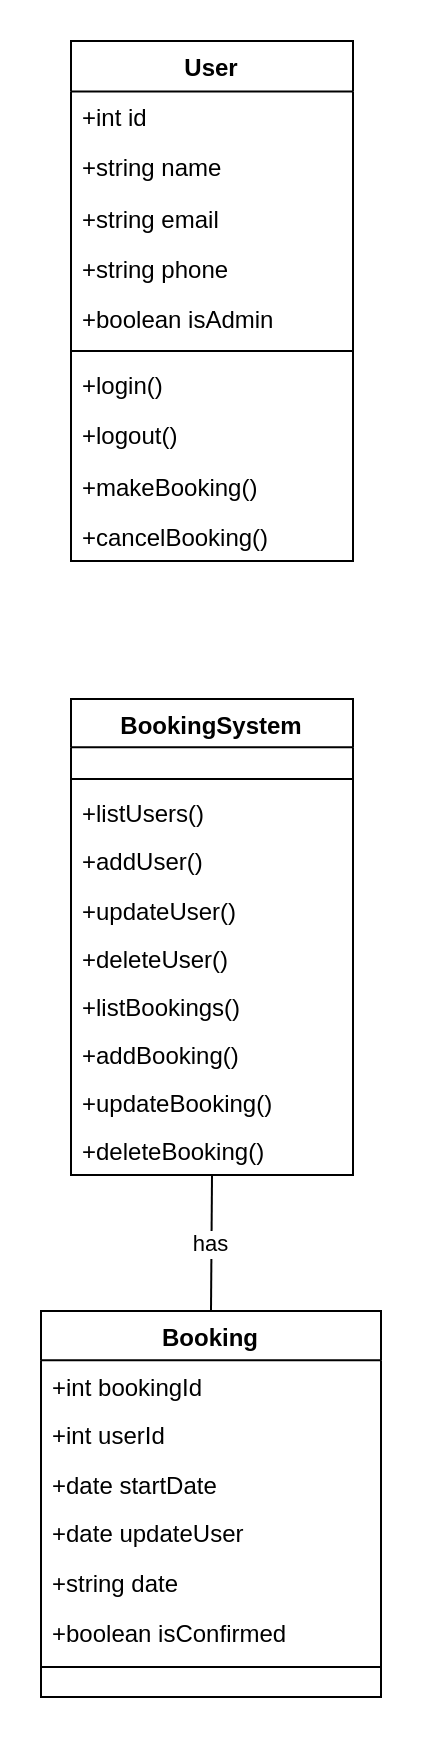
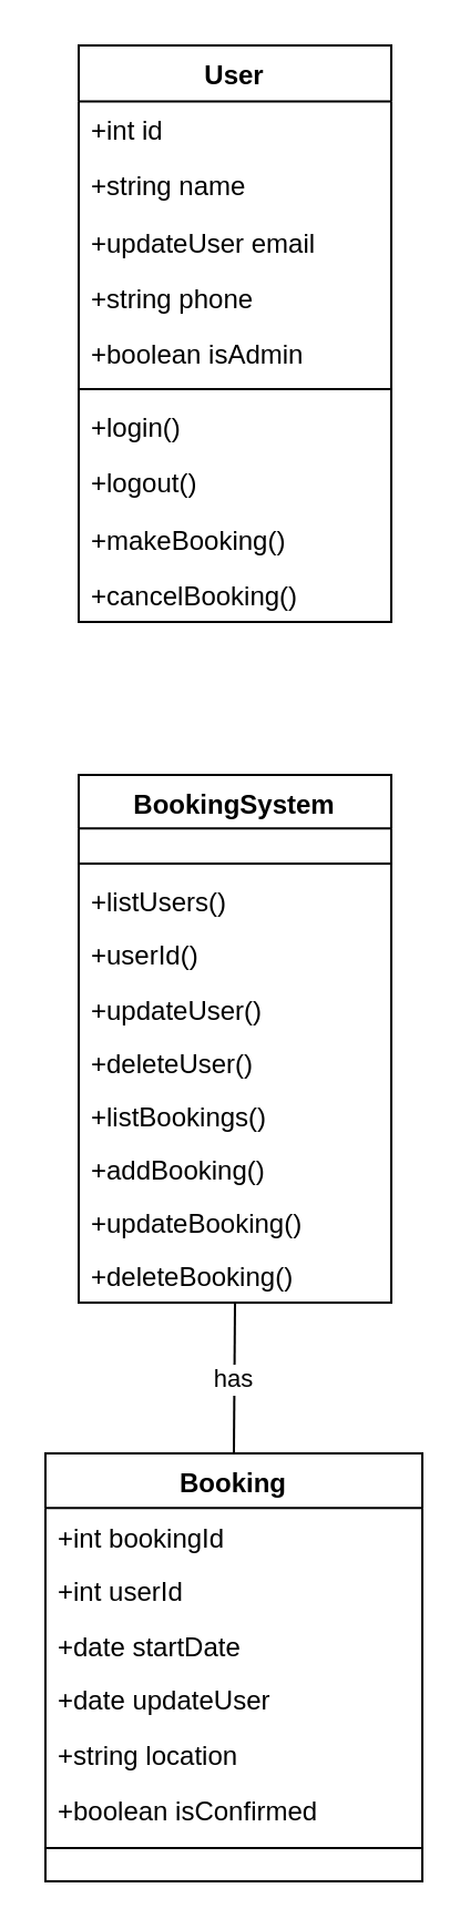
  <mxCell id="0" />
  <mxCell id="1" parent="0" />
  <mxCell id="2" value="User" style="swimlane;fontStyle=1;align=center;verticalAlign=top;childLayout=stackLayout;horizontal=1;startSize=25.2;horizontalStack=0;resizeParent=1;resizeParentMax=0;resizeLast=0;collapsible=0;marginBottom=0;" vertex="1" parent="1"><mxGeometry x="35" y="20" width="141" height="260" as="geometry" /></mxCell>
  <mxCell id="3" value="+int id" style="text;strokeColor=none;fillColor=none;align=left;verticalAlign=top;spacingLeft=4;spacingRight=4;overflow=hidden;rotatable=0;points=[[0,0.5],[1,0.5]];portConstraint=eastwest;" vertex="1" parent="2"><mxGeometry y="25" width="141" height="25" as="geometry" /></mxCell>
  <mxCell id="4" value="+string name" style="text;strokeColor=none;fillColor=none;align=left;verticalAlign=top;spacingLeft=4;spacingRight=4;overflow=hidden;rotatable=0;points=[[0,0.5],[1,0.5]];portConstraint=eastwest;" vertex="1" parent="2"><mxGeometry y="50" width="141" height="25" as="geometry" /></mxCell>
- <mxCell id="5" value="+string email" style="text;strokeColor=none;fillColor=none;align=left;verticalAlign=top;spacingLeft=4;spacingRight=4;overflow=hidden;rotatable=0;points=[[0,0.5],[1,0.5]];portConstraint=eastwest;" vertex="1" parent="2"><mxGeometry y="76" width="141" height="25" as="geometry" /></mxCell>
+ <mxCell id="5" value="+updateUser email" style="text;strokeColor=none;fillColor=none;align=left;verticalAlign=top;spacingLeft=4;spacingRight=4;overflow=hidden;rotatable=0;points=[[0,0.5],[1,0.5]];portConstraint=eastwest;" vertex="1" parent="2"><mxGeometry y="76" width="141" height="25" as="geometry" /></mxCell>
  <mxCell id="6" value="+string phone" style="text;strokeColor=none;fillColor=none;align=left;verticalAlign=top;spacingLeft=4;spacingRight=4;overflow=hidden;rotatable=0;points=[[0,0.5],[1,0.5]];portConstraint=eastwest;" vertex="1" parent="2"><mxGeometry y="101" width="141" height="25" as="geometry" /></mxCell>
  <mxCell id="7" value="+boolean isAdmin" style="text;strokeColor=none;fillColor=none;align=left;verticalAlign=top;spacingLeft=4;spacingRight=4;overflow=hidden;rotatable=0;points=[[0,0.5],[1,0.5]];portConstraint=eastwest;" vertex="1" parent="2"><mxGeometry y="126" width="141" height="25" as="geometry" /></mxCell>
  <mxCell id="8" style="line;strokeWidth=1;fillColor=none;align=left;verticalAlign=middle;spacingTop=-1;spacingLeft=3;spacingRight=3;rotatable=0;labelPosition=right;points=[];portConstraint=eastwest;strokeColor=inherit;" vertex="1" parent="2"><mxGeometry y="151" width="141" height="8" as="geometry" /></mxCell>
  <mxCell id="9" value="+login()" style="text;strokeColor=none;fillColor=none;align=left;verticalAlign=top;spacingLeft=4;spacingRight=4;overflow=hidden;rotatable=0;points=[[0,0.5],[1,0.5]];portConstraint=eastwest;" vertex="1" parent="2"><mxGeometry y="159" width="141" height="25" as="geometry" /></mxCell>
  <mxCell id="10" value="+logout()" style="text;strokeColor=none;fillColor=none;align=left;verticalAlign=top;spacingLeft=4;spacingRight=4;overflow=hidden;rotatable=0;points=[[0,0.5],[1,0.5]];portConstraint=eastwest;" vertex="1" parent="2"><mxGeometry y="184" width="141" height="25" as="geometry" /></mxCell>
  <mxCell id="11" value="+makeBooking()" style="text;strokeColor=none;fillColor=none;align=left;verticalAlign=top;spacingLeft=4;spacingRight=4;overflow=hidden;rotatable=0;points=[[0,0.5],[1,0.5]];portConstraint=eastwest;" vertex="1" parent="2"><mxGeometry y="210" width="141" height="25" as="geometry" /></mxCell>
  <mxCell id="12" value="+cancelBooking()" style="text;strokeColor=none;fillColor=none;align=left;verticalAlign=top;spacingLeft=4;spacingRight=4;overflow=hidden;rotatable=0;points=[[0,0.5],[1,0.5]];portConstraint=eastwest;" vertex="1" parent="2"><mxGeometry y="235" width="141" height="25" as="geometry" /></mxCell>
  <mxCell id="13" value="BookingSystem" style="swimlane;fontStyle=1;align=center;verticalAlign=top;childLayout=stackLayout;horizontal=1;startSize=24.158;horizontalStack=0;resizeParent=1;resizeParentMax=0;resizeLast=0;collapsible=0;marginBottom=0;" vertex="1" parent="1"><mxGeometry x="35" y="349" width="141" height="238" as="geometry" /></mxCell>
  <mxCell id="14" style="line;strokeWidth=1;fillColor=none;align=left;verticalAlign=middle;spacingTop=-1;spacingLeft=3;spacingRight=3;rotatable=0;labelPosition=right;points=[];portConstraint=eastwest;strokeColor=inherit;" vertex="1" parent="13"><mxGeometry y="36" width="141" height="8" as="geometry" /></mxCell>
  <mxCell id="15" value="+listUsers()" style="text;strokeColor=none;fillColor=none;align=left;verticalAlign=top;spacingLeft=4;spacingRight=4;overflow=hidden;rotatable=0;points=[[0,0.5],[1,0.5]];portConstraint=eastwest;" vertex="1" parent="13"><mxGeometry y="44" width="141" height="24" as="geometry" /></mxCell>
- <mxCell id="16" value="+addUser()" style="text;strokeColor=none;fillColor=none;align=left;verticalAlign=top;spacingLeft=4;spacingRight=4;overflow=hidden;rotatable=0;points=[[0,0.5],[1,0.5]];portConstraint=eastwest;" vertex="1" parent="13"><mxGeometry y="68" width="141" height="24" as="geometry" /></mxCell>
+ <mxCell id="16" value="+userId()" style="text;strokeColor=none;fillColor=none;align=left;verticalAlign=top;spacingLeft=4;spacingRight=4;overflow=hidden;rotatable=0;points=[[0,0.5],[1,0.5]];portConstraint=eastwest;" vertex="1" parent="13"><mxGeometry y="68" width="141" height="24" as="geometry" /></mxCell>
  <mxCell id="17" value="+updateUser()" style="text;strokeColor=none;fillColor=none;align=left;verticalAlign=top;spacingLeft=4;spacingRight=4;overflow=hidden;rotatable=0;points=[[0,0.5],[1,0.5]];portConstraint=eastwest;" vertex="1" parent="13"><mxGeometry y="93" width="141" height="24" as="geometry" /></mxCell>
  <mxCell id="18" value="+deleteUser()" style="text;strokeColor=none;fillColor=none;align=left;verticalAlign=top;spacingLeft=4;spacingRight=4;overflow=hidden;rotatable=0;points=[[0,0.5],[1,0.5]];portConstraint=eastwest;" vertex="1" parent="13"><mxGeometry y="117" width="141" height="24" as="geometry" /></mxCell>
  <mxCell id="19" value="+listBookings()" style="text;strokeColor=none;fillColor=none;align=left;verticalAlign=top;spacingLeft=4;spacingRight=4;overflow=hidden;rotatable=0;points=[[0,0.5],[1,0.5]];portConstraint=eastwest;" vertex="1" parent="13"><mxGeometry y="141" width="141" height="24" as="geometry" /></mxCell>
  <mxCell id="20" value="+addBooking()" style="text;strokeColor=none;fillColor=none;align=left;verticalAlign=top;spacingLeft=4;spacingRight=4;overflow=hidden;rotatable=0;points=[[0,0.5],[1,0.5]];portConstraint=eastwest;" vertex="1" parent="13"><mxGeometry y="165" width="141" height="24" as="geometry" /></mxCell>
  <mxCell id="21" value="+updateBooking()" style="text;strokeColor=none;fillColor=none;align=left;verticalAlign=top;spacingLeft=4;spacingRight=4;overflow=hidden;rotatable=0;points=[[0,0.5],[1,0.5]];portConstraint=eastwest;" vertex="1" parent="13"><mxGeometry y="189" width="141" height="24" as="geometry" /></mxCell>
  <mxCell id="22" value="+deleteBooking()" style="text;strokeColor=none;fillColor=none;align=left;verticalAlign=top;spacingLeft=4;spacingRight=4;overflow=hidden;rotatable=0;points=[[0,0.5],[1,0.5]];portConstraint=eastwest;" vertex="1" parent="13"><mxGeometry y="213" width="141" height="24" as="geometry" /></mxCell>
  <mxCell id="23" value="Booking" style="swimlane;fontStyle=1;align=center;verticalAlign=top;childLayout=stackLayout;horizontal=1;startSize=24.6;horizontalStack=0;resizeParent=1;resizeParentMax=0;resizeLast=0;collapsible=0;marginBottom=0;" vertex="1" parent="1"><mxGeometry x="20" y="655" width="170" height="193" as="geometry" /></mxCell>
  <mxCell id="24" value="+int bookingId" style="text;strokeColor=none;fillColor=none;align=left;verticalAlign=top;spacingLeft=4;spacingRight=4;overflow=hidden;rotatable=0;points=[[0,0.5],[1,0.5]];portConstraint=eastwest;" vertex="1" parent="23"><mxGeometry y="25" width="170" height="25" as="geometry" /></mxCell>
  <mxCell id="25" value="+int userId" style="text;strokeColor=none;fillColor=none;align=left;verticalAlign=top;spacingLeft=4;spacingRight=4;overflow=hidden;rotatable=0;points=[[0,0.5],[1,0.5]];portConstraint=eastwest;" vertex="1" parent="23"><mxGeometry y="49" width="170" height="25" as="geometry" /></mxCell>
  <mxCell id="26" value="+date startDate" style="text;strokeColor=none;fillColor=none;align=left;verticalAlign=top;spacingLeft=4;spacingRight=4;overflow=hidden;rotatable=0;points=[[0,0.5],[1,0.5]];portConstraint=eastwest;" vertex="1" parent="23"><mxGeometry y="74" width="170" height="25" as="geometry" /></mxCell>
  <mxCell id="27" value="+date updateUser" style="text;strokeColor=none;fillColor=none;align=left;verticalAlign=top;spacingLeft=4;spacingRight=4;overflow=hidden;rotatable=0;points=[[0,0.5],[1,0.5]];portConstraint=eastwest;" vertex="1" parent="23"><mxGeometry y="98" width="170" height="25" as="geometry" /></mxCell>
- <mxCell id="28" value="+string date" style="text;strokeColor=none;fillColor=none;align=left;verticalAlign=top;spacingLeft=4;spacingRight=4;overflow=hidden;rotatable=0;points=[[0,0.5],[1,0.5]];portConstraint=eastwest;" vertex="1" parent="23"><mxGeometry y="123" width="170" height="25" as="geometry" /></mxCell>
+ <mxCell id="28" value="+string location" style="text;strokeColor=none;fillColor=none;align=left;verticalAlign=top;spacingLeft=4;spacingRight=4;overflow=hidden;rotatable=0;points=[[0,0.5],[1,0.5]];portConstraint=eastwest;" vertex="1" parent="23"><mxGeometry y="123" width="170" height="25" as="geometry" /></mxCell>
  <mxCell id="29" value="+boolean isConfirmed" style="text;strokeColor=none;fillColor=none;align=left;verticalAlign=top;spacingLeft=4;spacingRight=4;overflow=hidden;rotatable=0;points=[[0,0.5],[1,0.5]];portConstraint=eastwest;" vertex="1" parent="23"><mxGeometry y="148" width="170" height="25" as="geometry" /></mxCell>
  <mxCell id="30" style="line;strokeWidth=1;fillColor=none;align=left;verticalAlign=middle;spacingTop=-1;spacingLeft=3;spacingRight=3;rotatable=0;labelPosition=right;points=[];portConstraint=eastwest;strokeColor=inherit;" vertex="1" parent="23"><mxGeometry y="172" width="170" height="12" as="geometry" /></mxCell>
  <mxCell id="31" value="has" style="curved=1;startArrow=none;endArrow=none;endSize=12;exitX=0.5;exitY=1;entryX=0.5;entryY=0;" edge="1" parent="1" source="13" target="23"><mxGeometry relative="1" as="geometry"><Array as="points" /></mxGeometry></mxCell>
